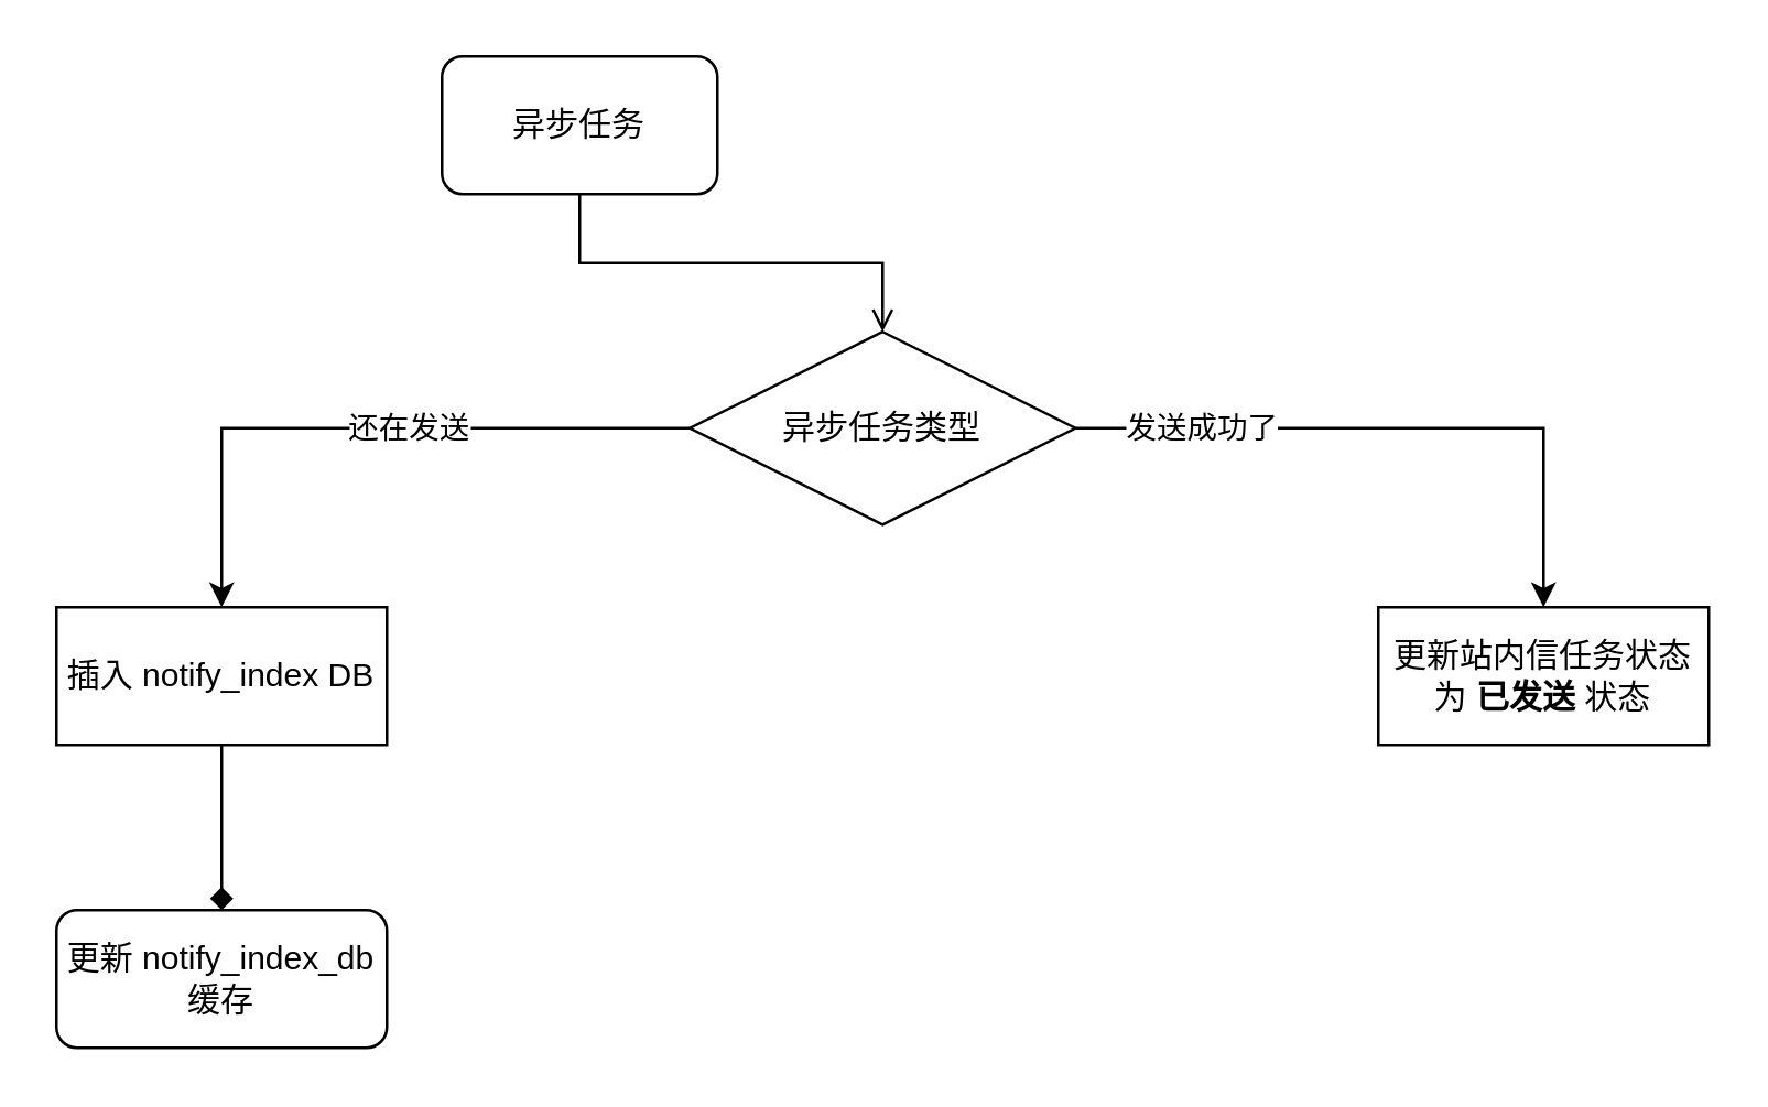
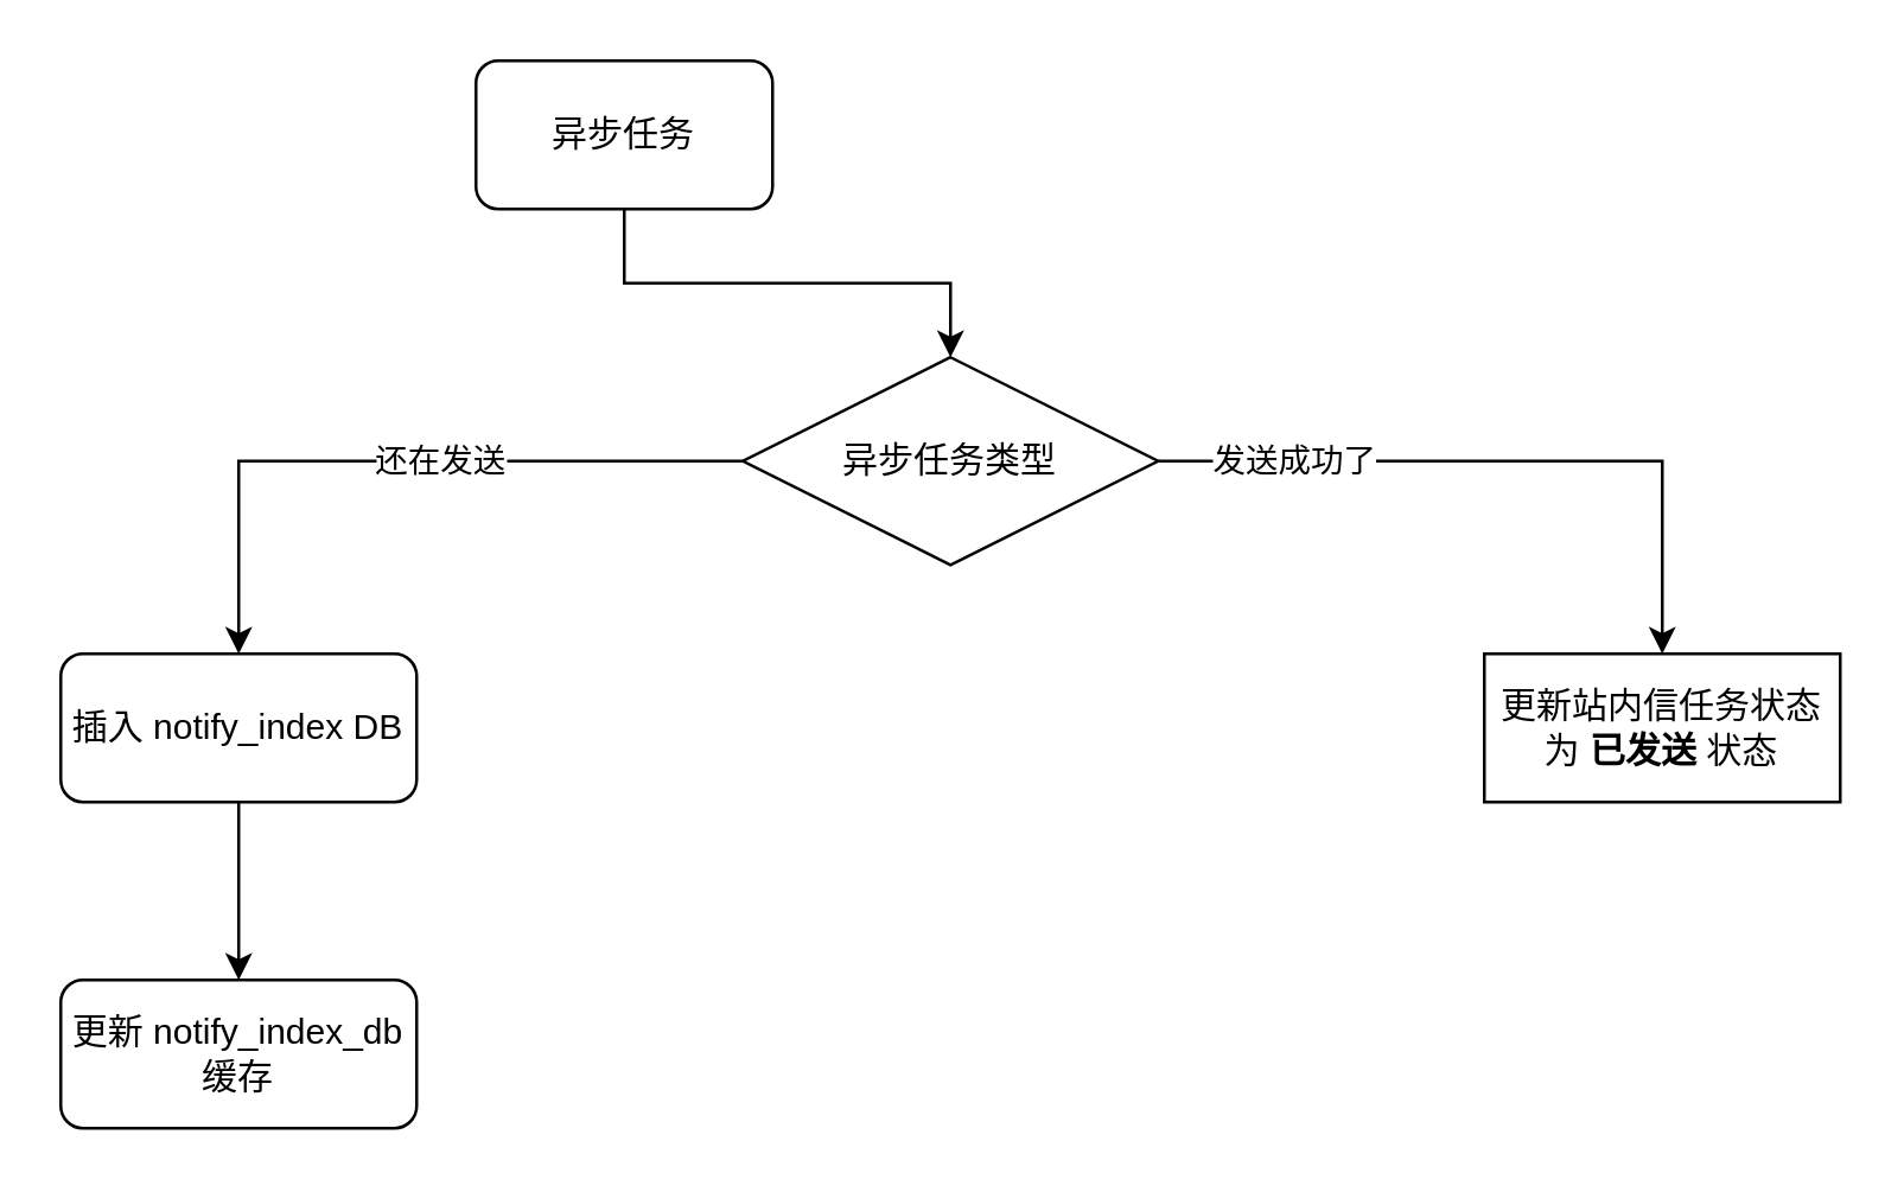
  <mxCell id="0" />
  <mxCell id="1" parent="0" />
- <mxCell id="2" style="edgeStyle=orthogonalEdgeStyle;rounded=0;orthogonalLoop=1;jettySize=auto;html=1;exitX=0.5;exitY=1;exitDx=0;exitDy=0;endArrow=open;" edge="1" parent="1" source="3" target="8"><mxGeometry relative="1" as="geometry" /></mxCell>
+ <mxCell id="2" style="edgeStyle=orthogonalEdgeStyle;rounded=0;orthogonalLoop=1;jettySize=auto;html=1;exitX=0.5;exitY=1;exitDx=0;exitDy=0;" edge="1" parent="1" source="3" target="8"><mxGeometry relative="1" as="geometry" /></mxCell>
  <mxCell id="3" value="异步任务" style="rounded=1;whiteSpace=wrap;html=1;" vertex="1" parent="1"><mxGeometry x="160" y="20" width="100" height="50" as="geometry" /></mxCell>
  <mxCell id="4" style="edgeStyle=orthogonalEdgeStyle;rounded=0;orthogonalLoop=1;jettySize=auto;html=1;exitX=1;exitY=0.5;exitDx=0;exitDy=0;entryX=0.5;entryY=0;entryDx=0;entryDy=0;" edge="1" parent="1" source="8" target="11"><mxGeometry relative="1" as="geometry" /></mxCell>
  <mxCell id="5" value="发送成功了" style="edgeLabel;html=1;align=center;verticalAlign=middle;resizable=0;points=[];" vertex="1" connectable="0" parent="4"><mxGeometry x="-0.613" y="2" relative="1" as="geometry"><mxPoint y="1" as="offset" /></mxGeometry></mxCell>
  <mxCell id="6" style="edgeStyle=orthogonalEdgeStyle;rounded=0;orthogonalLoop=1;jettySize=auto;html=1;entryX=0.5;entryY=0;entryDx=0;entryDy=0;" edge="1" parent="1" source="8" target="10"><mxGeometry relative="1" as="geometry" /></mxCell>
  <mxCell id="7" value="还在发送" style="edgeLabel;html=1;align=center;verticalAlign=middle;resizable=0;points=[];" vertex="1" connectable="0" parent="6"><mxGeometry x="-0.123" y="-1" relative="1" as="geometry"><mxPoint as="offset" /></mxGeometry></mxCell>
  <mxCell id="8" value="异步任务类型" style="rhombus;whiteSpace=wrap;html=1;" vertex="1" parent="1"><mxGeometry x="250" y="120" width="140" height="70" as="geometry" /></mxCell>
- <mxCell id="9" style="edgeStyle=orthogonalEdgeStyle;rounded=0;orthogonalLoop=1;jettySize=auto;html=1;exitX=0.5;exitY=1;exitDx=0;exitDy=0;endArrow=diamond;" edge="1" parent="1" source="10" target="12"><mxGeometry relative="1" as="geometry" /></mxCell>
- <mxCell id="10" value="插入 notify_index DB" style="rounded=0;whiteSpace=wrap;html=1;" vertex="1" parent="1"><mxGeometry x="20" y="220" width="120" height="50" as="geometry" /></mxCell>
+ <mxCell id="9" style="edgeStyle=orthogonalEdgeStyle;rounded=0;orthogonalLoop=1;jettySize=auto;html=1;exitX=0.5;exitY=1;exitDx=0;exitDy=0;" edge="1" parent="1" source="10" target="12"><mxGeometry relative="1" as="geometry" /></mxCell>
+ <mxCell id="10" value="插入 notify_index DB" style="whiteSpace=wrap;html=1;rounded=1;" vertex="1" parent="1"><mxGeometry x="20" y="220" width="120" height="50" as="geometry" /></mxCell>
  <mxCell id="11" value="更新站内信任务状态为 &lt;b&gt;已发送&lt;/b&gt; 状态" style="rounded=0;whiteSpace=wrap;html=1;" vertex="1" parent="1"><mxGeometry x="500" y="220" width="120" height="50" as="geometry" /></mxCell>
  <mxCell id="12" value="更新 notify_index_db 缓存" style="whiteSpace=wrap;html=1;rounded=1;" vertex="1" parent="1"><mxGeometry x="20" y="330" width="120" height="50" as="geometry" /></mxCell>
